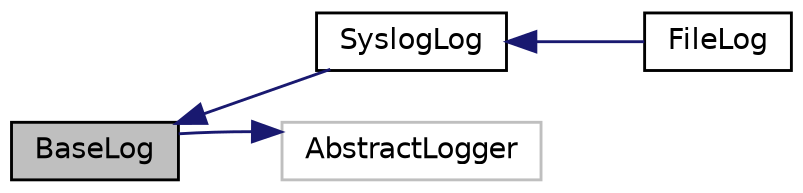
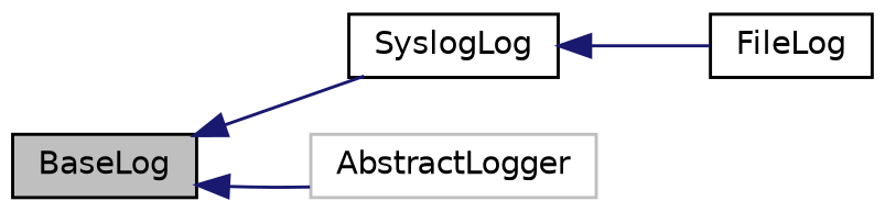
  digraph {
    rankdir=LR
    node [color=black fillcolor=white fontname=Helvetica fontsize=10 shape=record style=filled]
    edge [color=midnightblue dir=back fontname=Helvetica fontsize=10 labelfontname=Helvetica labelfontsize=10 style=solid]
    n1 [fillcolor=grey75 fontcolor=black height=0.2 label=BaseLog width=0.4]
    n2 [height=0.2 label=SyslogLog width=0.4]
    n3 [height=0.2 label=FileLog width=0.4]
    n4 [color=grey75 height=0.2 label=AbstractLogger width=0.4]
    n1 -> n2
    n2 -> n3
-   n4 -> n1
+   n1 -> n4
  }
